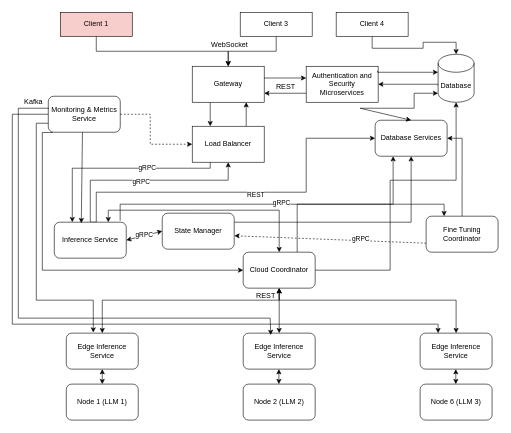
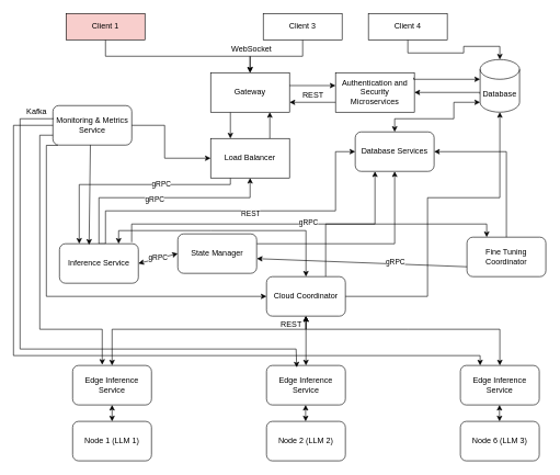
  <mxCell id="0" />
  <mxCell id="1" parent="0" />
  <mxCell id="2" style="edgeStyle=orthogonalEdgeStyle;rounded=0;orthogonalLoop=1;jettySize=auto;html=1;exitX=0.5;exitY=1;exitDx=0;exitDy=0;" edge="1" parent="1" source="3"><mxGeometry relative="1" as="geometry"><mxPoint x="380" y="110" as="targetPoint" /><Array as="points"><mxPoint x="160" y="85" /><mxPoint x="380" y="85" /></Array></mxGeometry></mxCell>
  <mxCell id="3" value="Client 1" style="rounded=0;whiteSpace=wrap;html=1;fillColor=#f8cecc;" vertex="1" parent="1"><mxGeometry x="100" y="20" width="120" height="40" as="geometry" /></mxCell>
  <mxCell id="4" style="edgeStyle=orthogonalEdgeStyle;rounded=0;orthogonalLoop=1;jettySize=auto;html=1;exitX=0.5;exitY=1;exitDx=0;exitDy=0;entryX=0.5;entryY=0;entryDx=0;entryDy=0;" edge="1" parent="1" source="5" target="9"><mxGeometry relative="1" as="geometry"><mxPoint x="240" y="110" as="targetPoint" /></mxGeometry></mxCell>
  <mxCell id="5" value="Client 3" style="rounded=0;whiteSpace=wrap;html=1;" vertex="1" parent="1"><mxGeometry x="400" y="20" width="120" height="40" as="geometry" /></mxCell>
  <mxCell id="6" style="edgeStyle=orthogonalEdgeStyle;rounded=0;orthogonalLoop=1;jettySize=auto;html=1;exitX=0.5;exitY=1;exitDx=0;exitDy=0;" edge="1" parent="1" source="7" target="16"><mxGeometry relative="1" as="geometry"><mxPoint x="240" y="110" as="targetPoint" /></mxGeometry></mxCell>
  <mxCell id="7" value="Client 4" style="rounded=0;whiteSpace=wrap;html=1;" vertex="1" parent="1"><mxGeometry x="560" y="20" width="120" height="40" as="geometry" /></mxCell>
  <mxCell id="8" style="edgeStyle=orthogonalEdgeStyle;rounded=0;orthogonalLoop=1;jettySize=auto;html=1;exitX=0.25;exitY=1;exitDx=0;exitDy=0;entryX=0.25;entryY=0;entryDx=0;entryDy=0;" edge="1" parent="1" source="9" target="13"><mxGeometry relative="1" as="geometry" /></mxCell>
  <mxCell id="9" value="Gateway" style="rounded=0;whiteSpace=wrap;html=1;" vertex="1" parent="1"><mxGeometry x="320" y="110" width="120" height="60" as="geometry" /></mxCell>
  <mxCell id="10" style="edgeStyle=orthogonalEdgeStyle;rounded=0;orthogonalLoop=1;jettySize=auto;html=1;exitX=0.75;exitY=0;exitDx=0;exitDy=0;entryX=0.75;entryY=1;entryDx=0;entryDy=0;" edge="1" parent="1" source="13" target="9"><mxGeometry relative="1" as="geometry" /></mxCell>
  <mxCell id="11" style="edgeStyle=orthogonalEdgeStyle;rounded=0;orthogonalLoop=1;jettySize=auto;html=1;exitX=0.25;exitY=1;exitDx=0;exitDy=0;entryX=0.25;entryY=0;entryDx=0;entryDy=0;" edge="1" parent="1" source="13" target="25"><mxGeometry relative="1" as="geometry"><Array as="points"><mxPoint x="350" y="280" /><mxPoint x="120" y="280" /></Array></mxGeometry></mxCell>
  <mxCell id="12" value="gRPC" style="edgeLabel;html=1;align=center;verticalAlign=middle;resizable=0;points=[];" vertex="1" connectable="0" parent="11"><mxGeometry x="-0.296" y="-1" relative="1" as="geometry"><mxPoint as="offset" /></mxGeometry></mxCell>
  <mxCell id="13" value="Load Balancer" style="rounded=0;whiteSpace=wrap;html=1;" vertex="1" parent="1"><mxGeometry x="320" y="210" width="120" height="60" as="geometry" /></mxCell>
  <mxCell id="14" value="Authentication and Security Microservices" style="rounded=0;whiteSpace=wrap;html=1;" vertex="1" parent="1"><mxGeometry x="510" y="110" width="120" height="60" as="geometry" /></mxCell>
  <mxCell id="15" style="edgeStyle=orthogonalEdgeStyle;rounded=0;orthogonalLoop=1;jettySize=auto;html=1;exitX=0;exitY=0;exitDx=0;exitDy=52.5;exitPerimeter=0;entryX=1;entryY=0.5;entryDx=0;entryDy=0;" edge="1" parent="1" source="16" target="14"><mxGeometry relative="1" as="geometry"><Array as="points"><mxPoint x="730" y="140" /></Array></mxGeometry></mxCell>
  <mxCell id="16" value="Database" style="shape=cylinder3;whiteSpace=wrap;html=1;boundedLbl=1;backgroundOutline=1;size=15;" vertex="1" parent="1"><mxGeometry x="730" y="90" width="60" height="80" as="geometry" /></mxCell>
  <mxCell id="17" style="edgeStyle=orthogonalEdgeStyle;rounded=0;orthogonalLoop=1;jettySize=auto;html=1;exitX=1;exitY=0.25;exitDx=0;exitDy=0;entryX=0.5;entryY=1;entryDx=0;entryDy=0;" edge="1" parent="1" source="18" target="28"><mxGeometry relative="1" as="geometry" /></mxCell>
  <mxCell id="18" value="State Manager" style="rounded=1;whiteSpace=wrap;html=1;" vertex="1" parent="1"><mxGeometry x="270" y="355" width="120" height="60" as="geometry" /></mxCell>
  <mxCell id="19" style="edgeStyle=orthogonalEdgeStyle;rounded=0;orthogonalLoop=1;jettySize=auto;html=1;exitX=0.5;exitY=0;exitDx=0;exitDy=0;entryX=0.5;entryY=1;entryDx=0;entryDy=0;" edge="1" parent="1" source="25" target="13"><mxGeometry relative="1" as="geometry"><Array as="points"><mxPoint x="150" y="300" /><mxPoint x="380" y="300" /></Array></mxGeometry></mxCell>
  <mxCell id="20" value="gRPC" style="edgeLabel;html=1;align=center;verticalAlign=middle;resizable=0;points=[];" vertex="1" connectable="0" parent="19"><mxGeometry x="-0.066" y="-2" relative="1" as="geometry"><mxPoint as="offset" /></mxGeometry></mxCell>
  <mxCell id="21" style="edgeStyle=orthogonalEdgeStyle;rounded=0;orthogonalLoop=1;jettySize=auto;html=1;exitX=0.915;exitY=-0.04;exitDx=0;exitDy=0;entryX=0.25;entryY=0;entryDx=0;entryDy=0;exitPerimeter=0;" edge="1" parent="1" source="25" target="29"><mxGeometry relative="1" as="geometry"><Array as="points"><mxPoint x="200" y="340" /><mxPoint x="740" y="340" /></Array></mxGeometry></mxCell>
  <mxCell id="22" value="gRPC" style="edgeLabel;html=1;align=center;verticalAlign=middle;resizable=0;points=[];" vertex="1" connectable="0" parent="21"><mxGeometry x="0.006" y="3" relative="1" as="geometry"><mxPoint as="offset" /></mxGeometry></mxCell>
  <mxCell id="23" style="edgeStyle=orthogonalEdgeStyle;rounded=0;orthogonalLoop=1;jettySize=auto;html=1;exitX=0.5;exitY=0;exitDx=0;exitDy=0;entryX=0;entryY=0.5;entryDx=0;entryDy=0;" edge="1" parent="1" source="25" target="28"><mxGeometry relative="1" as="geometry"><Array as="points"><mxPoint x="160" y="370" /><mxPoint x="160" y="320" /><mxPoint x="510" y="320" /><mxPoint x="510" y="230" /></Array></mxGeometry></mxCell>
  <mxCell id="24" value="REST" style="edgeLabel;html=1;align=center;verticalAlign=middle;resizable=0;points=[];" vertex="1" connectable="0" parent="23"><mxGeometry x="0.056" y="-4" relative="1" as="geometry"><mxPoint as="offset" /></mxGeometry></mxCell>
  <mxCell id="25" value="Inference Service" style="rounded=1;whiteSpace=wrap;html=1;" vertex="1" parent="1"><mxGeometry x="90" y="370" width="120" height="60" as="geometry" /></mxCell>
  <mxCell id="26" style="edgeStyle=orthogonalEdgeStyle;rounded=0;orthogonalLoop=1;jettySize=auto;html=1;exitX=0.75;exitY=0;exitDx=0;exitDy=0;entryX=0.25;entryY=1;entryDx=0;entryDy=0;" edge="1" parent="1" source="27" target="28"><mxGeometry relative="1" as="geometry" /></mxCell>
  <mxCell id="27" value="Cloud Coordinator" style="rounded=1;whiteSpace=wrap;html=1;" vertex="1" parent="1"><mxGeometry x="405" y="420" width="120" height="60" as="geometry" /></mxCell>
- <mxCell id="28" value="Database Services" style="rounded=1;whiteSpace=wrap;html=1;" vertex="1" parent="1"><mxGeometry x="625" y="200" width="120" height="60" as="geometry" /></mxCell>
+ <mxCell id="28" value="Database Services" style="rounded=1;whiteSpace=wrap;html=1;" vertex="1" parent="1"><mxGeometry x="540" y="200" width="120" height="60" as="geometry" /></mxCell>
  <mxCell id="29" value="Fine Tuning Coordinator" style="rounded=1;whiteSpace=wrap;html=1;" vertex="1" parent="1"><mxGeometry x="710" y="360" width="120" height="60" as="geometry" /></mxCell>
  <mxCell id="30" style="edgeStyle=orthogonalEdgeStyle;rounded=0;orthogonalLoop=1;jettySize=auto;html=1;exitX=0.065;exitY=1.007;exitDx=0;exitDy=0;entryX=0;entryY=0.5;entryDx=0;entryDy=0;exitPerimeter=0;" edge="1" parent="1" source="31" target="27"><mxGeometry relative="1" as="geometry"><Array as="points"><mxPoint x="70" y="220" /><mxPoint x="70" y="450" /></Array></mxGeometry></mxCell>
  <mxCell id="31" value="Monitoring &amp;amp; Metrics Service" style="rounded=1;whiteSpace=wrap;html=1;" vertex="1" parent="1"><mxGeometry x="80" y="160" width="120" height="60" as="geometry" /></mxCell>
  <mxCell id="32" value="Edge Inference Service" style="rounded=1;whiteSpace=wrap;html=1;" vertex="1" parent="1"><mxGeometry x="110" y="555" width="120" height="60" as="geometry" /></mxCell>
  <mxCell id="33" value="" style="endArrow=classic;html=1;rounded=0;entryX=0;entryY=0.5;entryDx=0;entryDy=0;" edge="1" parent="1"><mxGeometry width="50" height="50" relative="1" as="geometry"><mxPoint x="440" y="129.58" as="sourcePoint" /><mxPoint x="510" y="129.58" as="targetPoint" /></mxGeometry></mxCell>
  <mxCell id="34" value="" style="endArrow=classic;html=1;rounded=0;exitX=0;exitY=0.75;exitDx=0;exitDy=0;entryX=1;entryY=0.75;entryDx=0;entryDy=0;" edge="1" parent="1" source="14" target="9"><mxGeometry width="50" height="50" relative="1" as="geometry"><mxPoint x="440" y="160" as="sourcePoint" /><mxPoint x="390" y="190" as="targetPoint" /></mxGeometry></mxCell>
  <mxCell id="35" style="edgeStyle=orthogonalEdgeStyle;rounded=0;orthogonalLoop=1;jettySize=auto;html=1;exitX=0.991;exitY=0.126;exitDx=0;exitDy=0;exitPerimeter=0;" edge="1" parent="1" source="14" target="16"><mxGeometry relative="1" as="geometry"><mxPoint x="720" y="140" as="targetPoint" /><Array as="points"><mxPoint x="629" y="120" /></Array></mxGeometry></mxCell>
  <mxCell id="36" value="Node 1 (LLM 1)" style="rounded=1;whiteSpace=wrap;html=1;" vertex="1" parent="1"><mxGeometry x="110" y="640" width="120" height="60" as="geometry" /></mxCell>
  <mxCell id="37" value="Node 2 (LLM 2)" style="rounded=1;whiteSpace=wrap;html=1;" vertex="1" parent="1"><mxGeometry x="405" y="640" width="120" height="60" as="geometry" /></mxCell>
  <mxCell id="38" value="Node 6 (LLM 3)" style="rounded=1;whiteSpace=wrap;html=1;" vertex="1" parent="1"><mxGeometry x="700" y="640" width="120" height="60" as="geometry" /></mxCell>
  <mxCell id="39" value="Edge Inference Service" style="rounded=1;whiteSpace=wrap;html=1;" vertex="1" parent="1"><mxGeometry x="405" y="555" width="120" height="60" as="geometry" /></mxCell>
  <mxCell id="40" value="Edge Inference Service" style="rounded=1;whiteSpace=wrap;html=1;" vertex="1" parent="1"><mxGeometry x="700" y="555" width="120" height="60" as="geometry" /></mxCell>
  <mxCell id="41" value="" style="endArrow=classic;startArrow=classic;html=1;rounded=0;exitX=1;exitY=0.5;exitDx=0;exitDy=0;entryX=0;entryY=0.5;entryDx=0;entryDy=0;" edge="1" parent="1" source="25" target="18"><mxGeometry width="50" height="50" relative="1" as="geometry"><mxPoint x="210" y="410" as="sourcePoint" /><mxPoint x="260" y="360" as="targetPoint" /></mxGeometry></mxCell>
  <mxCell id="42" value="gRPC" style="edgeLabel;html=1;align=center;verticalAlign=middle;resizable=0;points=[];" vertex="1" connectable="0" parent="41"><mxGeometry x="0.017" y="2" relative="1" as="geometry"><mxPoint as="offset" /></mxGeometry></mxCell>
  <mxCell id="43" value="" style="endArrow=classic;startArrow=classic;html=1;rounded=0;exitX=0.5;exitY=0;exitDx=0;exitDy=0;entryX=0.5;entryY=1;entryDx=0;entryDy=0;" edge="1" parent="1" source="32" target="27"><mxGeometry width="50" height="50" relative="1" as="geometry"><mxPoint x="260" y="500" as="sourcePoint" /><mxPoint x="450" y="480" as="targetPoint" /><Array as="points"><mxPoint x="170" y="500" /><mxPoint x="465" y="500" /></Array></mxGeometry></mxCell>
  <mxCell id="44" value="" style="endArrow=classic;startArrow=classic;html=1;rounded=0;entryX=0.5;entryY=0;entryDx=0;entryDy=0;exitX=0.75;exitY=0;exitDx=0;exitDy=0;" edge="1" parent="1" source="25" target="27"><mxGeometry width="50" height="50" relative="1" as="geometry"><mxPoint x="365" y="340" as="sourcePoint" /><mxPoint x="415" y="290" as="targetPoint" /><Array as="points"><mxPoint x="180" y="350" /><mxPoint x="320" y="350" /><mxPoint x="465" y="350" /></Array></mxGeometry></mxCell>
  <mxCell id="45" value="" style="endArrow=classic;startArrow=classic;html=1;rounded=0;entryX=0.5;entryY=1;entryDx=0;entryDy=0;exitX=0.5;exitY=0;exitDx=0;exitDy=0;" edge="1" parent="1" source="39" target="27"><mxGeometry width="50" height="50" relative="1" as="geometry"><mxPoint x="449" y="500" as="sourcePoint" /><mxPoint x="499" y="450" as="targetPoint" /></mxGeometry></mxCell>
  <mxCell id="46" value="" style="endArrow=classic;startArrow=classic;html=1;rounded=0;entryX=0.5;entryY=0;entryDx=0;entryDy=0;exitX=0.5;exitY=1;exitDx=0;exitDy=0;" edge="1" parent="1" source="27" target="40"><mxGeometry width="50" height="50" relative="1" as="geometry"><mxPoint x="480" y="482" as="sourcePoint" /><mxPoint x="575" y="430" as="targetPoint" /><Array as="points"><mxPoint x="465" y="500" /><mxPoint x="620" y="500" /><mxPoint x="760" y="500" /></Array></mxGeometry></mxCell>
  <mxCell id="47" value="" style="endArrow=classic;startArrow=classic;html=1;rounded=0;exitX=0.5;exitY=0;exitDx=0;exitDy=0;entryX=0.5;entryY=1;entryDx=0;entryDy=0;" edge="1" parent="1" source="36" target="32"><mxGeometry width="50" height="50" relative="1" as="geometry"><mxPoint x="135" y="635" as="sourcePoint" /><mxPoint x="185" y="585" as="targetPoint" /></mxGeometry></mxCell>
  <mxCell id="48" value="" style="endArrow=classic;startArrow=classic;html=1;rounded=0;exitX=0.5;exitY=0;exitDx=0;exitDy=0;entryX=0.5;entryY=1;entryDx=0;entryDy=0;" edge="1" parent="1"><mxGeometry width="50" height="50" relative="1" as="geometry"><mxPoint x="464.5" y="640" as="sourcePoint" /><mxPoint x="464.5" y="615" as="targetPoint" /></mxGeometry></mxCell>
  <mxCell id="49" value="" style="endArrow=classic;startArrow=classic;html=1;rounded=0;exitX=0.5;exitY=0;exitDx=0;exitDy=0;entryX=0.5;entryY=1;entryDx=0;entryDy=0;" edge="1" parent="1"><mxGeometry width="50" height="50" relative="1" as="geometry"><mxPoint x="759.5" y="640" as="sourcePoint" /><mxPoint x="759.5" y="615" as="targetPoint" /></mxGeometry></mxCell>
  <mxCell id="50" value="" style="endArrow=classic;html=1;rounded=0;exitX=0.5;exitY=0;exitDx=0;exitDy=0;entryX=1;entryY=0.5;entryDx=0;entryDy=0;" edge="1" parent="1" source="29" target="28"><mxGeometry width="50" height="50" relative="1" as="geometry"><mxPoint x="735" y="350" as="sourcePoint" /><mxPoint x="785" y="300" as="targetPoint" /><Array as="points"><mxPoint x="770" y="230" /></Array></mxGeometry></mxCell>
- <mxCell id="51" value="" style="endArrow=classic;html=1;rounded=0;exitX=0;exitY=0.75;exitDx=0;exitDy=0;entryX=1.002;entryY=0.627;entryDx=0;entryDy=0;entryPerimeter=0;dashed=1;" edge="1" parent="1" source="29" target="18"><mxGeometry width="50" height="50" relative="1" as="geometry"><mxPoint x="595" y="440" as="sourcePoint" /><mxPoint x="645" y="390" as="targetPoint" /></mxGeometry></mxCell>
+ <mxCell id="51" value="" style="endArrow=classic;html=1;rounded=0;exitX=0;exitY=0.75;exitDx=0;exitDy=0;entryX=1.002;entryY=0.627;entryDx=0;entryDy=0;entryPerimeter=0;" edge="1" parent="1" source="29" target="18"><mxGeometry width="50" height="50" relative="1" as="geometry"><mxPoint x="595" y="440" as="sourcePoint" /><mxPoint x="645" y="390" as="targetPoint" /></mxGeometry></mxCell>
  <mxCell id="52" value="gRPC" style="edgeLabel;html=1;align=center;verticalAlign=middle;resizable=0;points=[];" vertex="1" connectable="0" parent="51"><mxGeometry x="-0.311" y="-3" relative="1" as="geometry"><mxPoint as="offset" /></mxGeometry></mxCell>
  <mxCell id="53" value="" style="endArrow=classic;html=1;rounded=0;exitX=1;exitY=0.5;exitDx=0;exitDy=0;" edge="1" parent="1" source="27"><mxGeometry width="50" height="50" relative="1" as="geometry"><mxPoint x="530" y="460" as="sourcePoint" /><mxPoint x="760" y="170" as="targetPoint" /><Array as="points"><mxPoint x="650" y="450" /><mxPoint x="650" y="300" /><mxPoint x="760" y="300" /></Array></mxGeometry></mxCell>
  <mxCell id="54" value="" style="endArrow=classic;html=1;rounded=0;exitX=0.5;exitY=1;exitDx=0;exitDy=0;entryX=0.4;entryY=0.027;entryDx=0;entryDy=0;entryPerimeter=0;" edge="1" parent="1"><mxGeometry width="50" height="50" relative="1" as="geometry"><mxPoint x="137" y="220" as="sourcePoint" /><mxPoint x="135" y="371.62" as="targetPoint" /></mxGeometry></mxCell>
- <mxCell id="55" value="" style="endArrow=classic;html=1;rounded=0;entryX=0;entryY=0.5;entryDx=0;entryDy=0;exitX=1;exitY=0.5;exitDx=0;exitDy=0;dashed=1;" edge="1" parent="1" source="31" target="13"><mxGeometry width="50" height="50" relative="1" as="geometry"><mxPoint x="220" y="200" as="sourcePoint" /><mxPoint x="270" y="150" as="targetPoint" /><Array as="points"><mxPoint x="250" y="190" /><mxPoint x="250" y="240" /></Array></mxGeometry></mxCell>
+ <mxCell id="55" value="" style="endArrow=classic;html=1;rounded=0;entryX=0;entryY=0.5;entryDx=0;entryDy=0;exitX=1;exitY=0.5;exitDx=0;exitDy=0;" edge="1" parent="1" source="31" target="13"><mxGeometry width="50" height="50" relative="1" as="geometry"><mxPoint x="220" y="200" as="sourcePoint" /><mxPoint x="270" y="150" as="targetPoint" /><Array as="points"><mxPoint x="250" y="190" /><mxPoint x="250" y="240" /></Array></mxGeometry></mxCell>
  <mxCell id="56" value="" style="endArrow=classic;html=1;rounded=0;entryX=0.25;entryY=0;entryDx=0;entryDy=0;" edge="1" parent="1" target="40"><mxGeometry width="50" height="50" relative="1" as="geometry"><mxPoint x="80" y="190" as="sourcePoint" /><mxPoint x="129" y="539" as="targetPoint" /><Array as="points"><mxPoint x="20" y="190" /><mxPoint x="20" y="540" /><mxPoint x="730" y="540" /></Array></mxGeometry></mxCell>
  <mxCell id="57" value="" style="endArrow=classic;html=1;rounded=0;entryX=0.383;entryY=0.05;entryDx=0;entryDy=0;entryPerimeter=0;" edge="1" parent="1" target="39"><mxGeometry width="50" height="50" relative="1" as="geometry"><mxPoint x="81" y="180" as="sourcePoint" /><mxPoint x="450" y="550" as="targetPoint" /><Array as="points"><mxPoint x="30" y="180" /><mxPoint x="30" y="530" /><mxPoint x="450" y="530" /></Array></mxGeometry></mxCell>
  <mxCell id="58" value="" style="endArrow=classic;startArrow=classic;html=1;rounded=0;exitX=0.5;exitY=0;exitDx=0;exitDy=0;entryX=0;entryY=1;entryDx=0;entryDy=-15;entryPerimeter=0;" edge="1" parent="1" source="28" target="16"><mxGeometry width="50" height="50" relative="1" as="geometry"><mxPoint x="670" y="210" as="sourcePoint" /><mxPoint x="720" y="160" as="targetPoint" /><Array as="points"><mxPoint x="600" y="180" /><mxPoint x="690" y="180" /><mxPoint x="690" y="155" /></Array></mxGeometry></mxCell>
  <mxCell id="59" style="edgeStyle=orthogonalEdgeStyle;rounded=0;orthogonalLoop=1;jettySize=auto;html=1;exitX=0;exitY=0.75;exitDx=0;exitDy=0;entryX=0.375;entryY=-0.017;entryDx=0;entryDy=0;entryPerimeter=0;" edge="1" parent="1" source="31" target="32"><mxGeometry relative="1" as="geometry"><Array as="points"><mxPoint x="60" y="205" /><mxPoint x="60" y="500" /><mxPoint x="155" y="500" /></Array></mxGeometry></mxCell>
  <mxCell id="60" value="WebSocket" style="text;whiteSpace=wrap;html=1;" vertex="1" parent="1"><mxGeometry x="350" y="60" width="90" height="40" as="geometry" /></mxCell>
  <mxCell id="61" value="REST" style="text;whiteSpace=wrap;html=1;" vertex="1" parent="1"><mxGeometry x="425" y="479" width="70" height="40" as="geometry" /></mxCell>
  <mxCell id="62" value="REST" style="text;whiteSpace=wrap;html=1;" vertex="1" parent="1"><mxGeometry x="458" y="131" width="70" height="40" as="geometry" /></mxCell>
  <mxCell id="63" value="Kafka" style="text;html=1;align=center;verticalAlign=middle;resizable=0;points=[];autosize=1;strokeColor=none;fillColor=none;" vertex="1" parent="1"><mxGeometry x="30" y="154" width="50" height="30" as="geometry" /></mxCell>
